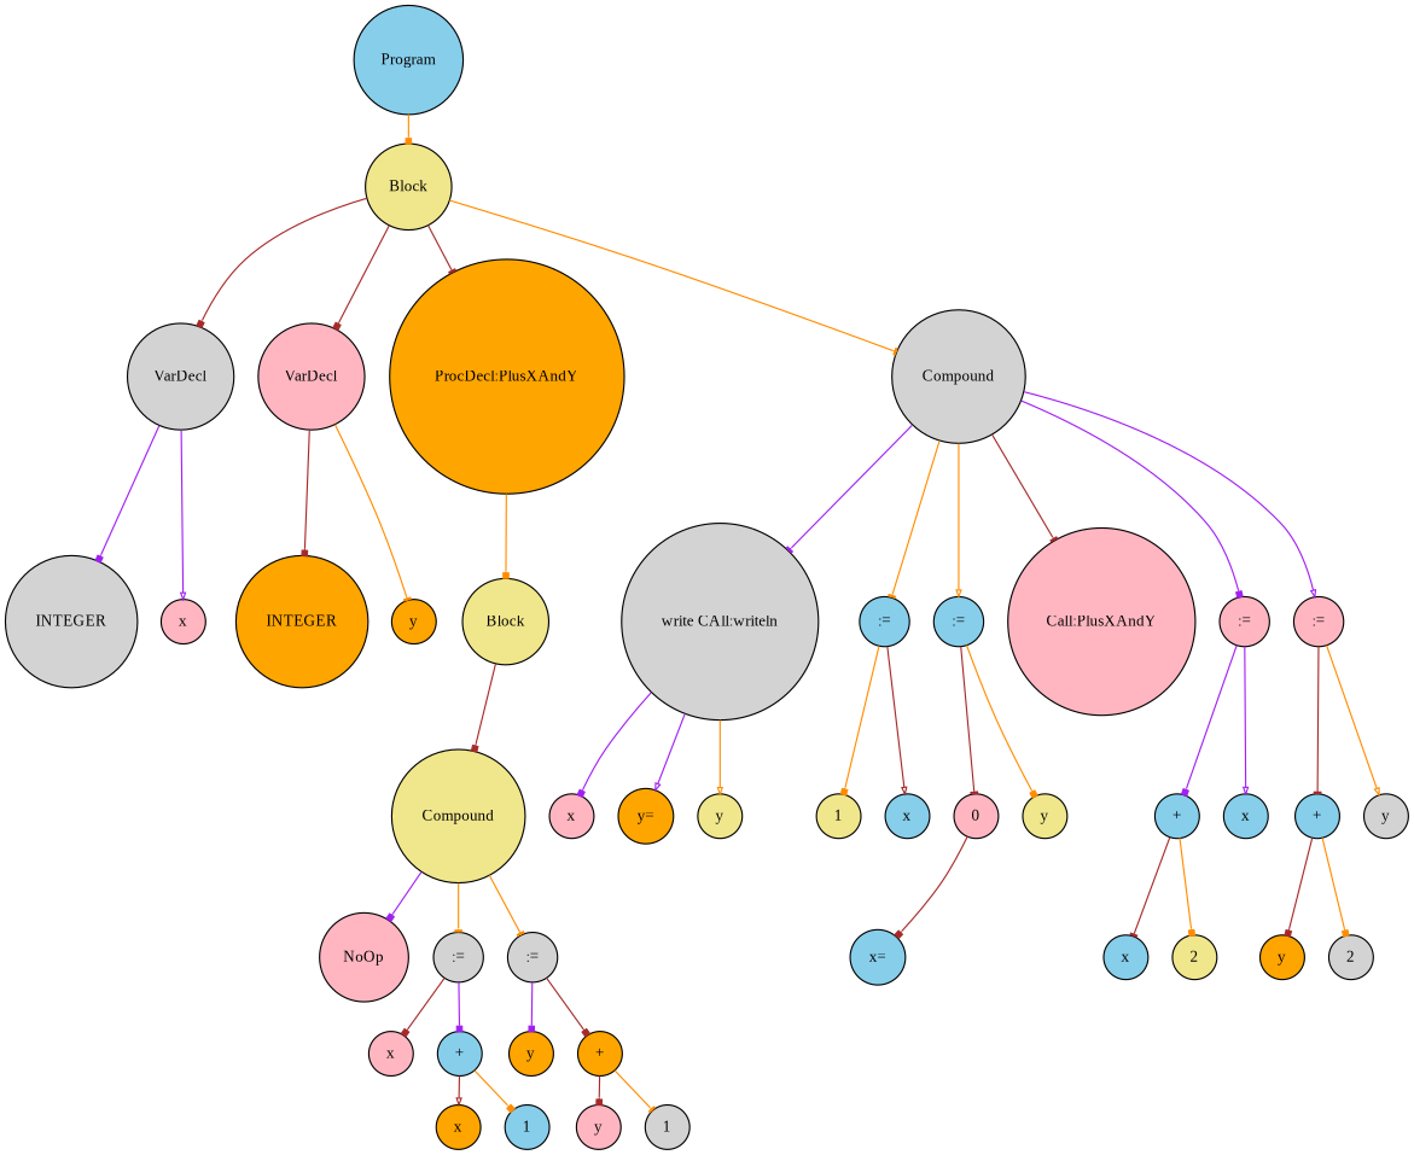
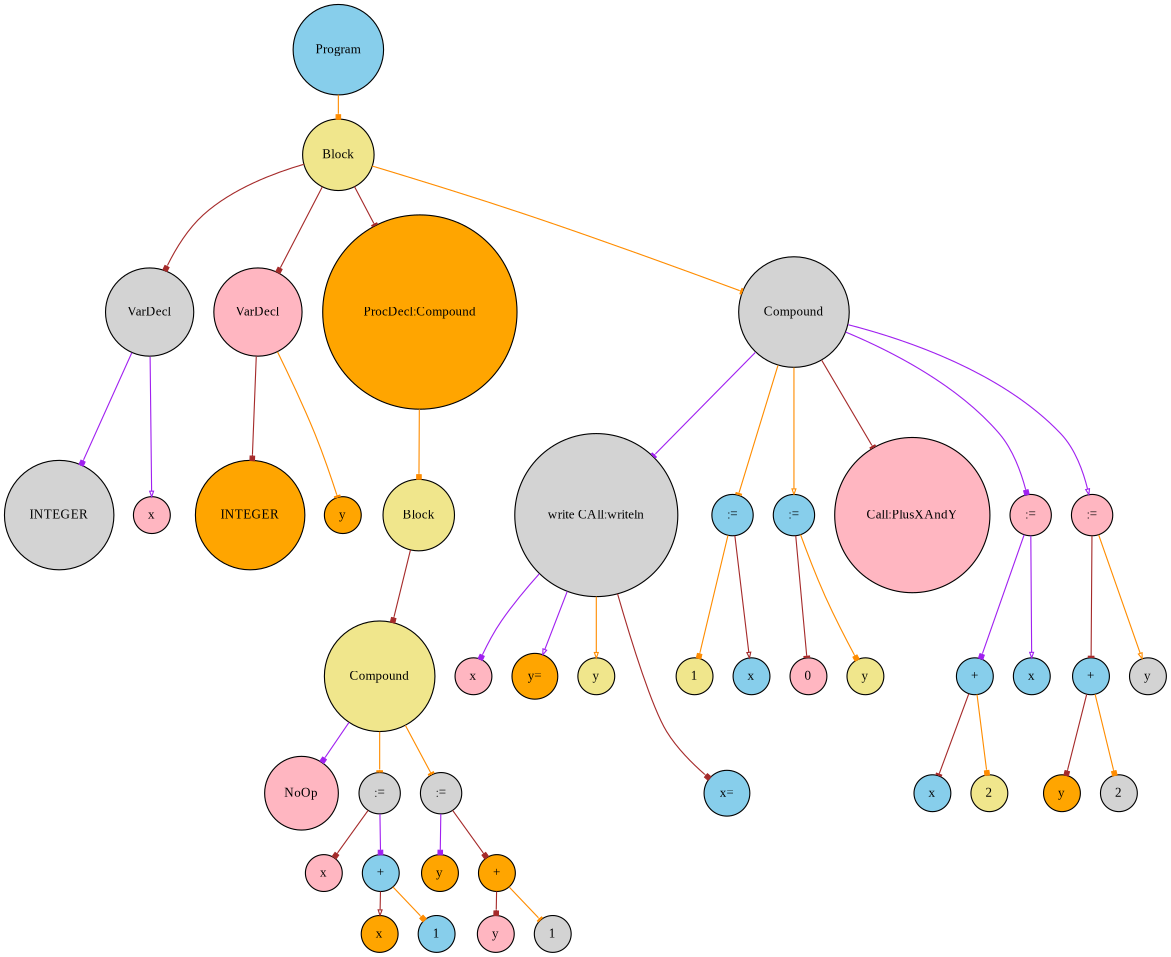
  digraph {
    fontname="Liberation Serif"
    ranksep=.3
    node [fillcolor=skyblue fontname="Liberation Serif" fontsize=12 shape=circle style=filled]
    edge [arrowhead=box arrowsize=.5 color=darkorange fontname="Liberation Serif"]
    n1 [height=.1 label=Program]
    n2 [fillcolor=khaki height=.1 label=Block]
    n3 [fillcolor=lightgrey height=.1 label=VarDecl]
    n4 [fillcolor=lightpink height=.1 label=VarDecl]
-   n5 [fillcolor=orange height=.1 label="ProcDecl:PlusXAndY"]
+   n5 [fillcolor=orange height=.1 label="ProcDecl:Compound"]
    n6 [fillcolor=lightgrey height=.1 label=Compound]
    n7 [fillcolor=lightpink height=.1 label=x]
    n8 [fillcolor=lightgrey height=.1 label=INTEGER]
    n9 [fillcolor=orange height=.1 label=y]
    n10 [fillcolor=orange height=.1 label=INTEGER]
    n11 [fillcolor=khaki height=.1 label=Block]
    n12 [height=.1 label=":="]
    n13 [height=.1 label=":="]
    n14 [fillcolor=lightpink height=.1 label="Call:PlusXAndY"]
    n15 [fillcolor=lightpink height=.1 label=":="]
    n16 [fillcolor=lightpink height=.1 label=":="]
    n17 [fillcolor=lightgrey height=.1 label="write CAll:writeln"]
    n18 [fillcolor=khaki height=.1 label=Compound]
    n19 [fillcolor=lightgrey height=.1 label=":="]
    n20 [fillcolor=lightgrey height=.1 label=":="]
    n21 [fillcolor=lightpink height=.1 label=NoOp]
    n22 [fillcolor=lightpink height=.1 label=x]
    n23 [height=.1 label="+"]
    n24 [fillcolor=orange height=.1 label=y]
    n25 [fillcolor=orange height=.1 label="+"]
    n26 [fillcolor=orange height=.1 label=x]
    n27 [height=.1 label=1]
    n28 [fillcolor=lightpink height=.1 label=y]
    n29 [fillcolor=lightgrey height=.1 label=1]
    n30 [height=.1 label=x]
    n31 [fillcolor=khaki height=.1 label=1]
    n32 [fillcolor=khaki height=.1 label=y]
    n33 [fillcolor=lightpink height=.1 label=0]
    n34 [height=.1 label=x]
    n35 [height=.1 label="+"]
    n36 [fillcolor=lightgrey height=.1 label=y]
    n37 [height=.1 label="+"]
    n38 [height=.1 label="x="]
    n39 [fillcolor=lightpink height=.1 label=x]
    n40 [fillcolor=orange height=.1 label="y="]
    n41 [fillcolor=khaki height=.1 label=y]
    n42 [height=.1 label=x]
    n43 [fillcolor=khaki height=.1 label=2]
    n44 [fillcolor=orange height=.1 label=y]
    n45 [fillcolor=lightgrey height=.1 label=2]
    n1 -> n2
    n2 -> n3 [color=brown]
    n2 -> n4 [color=brown]
    n2 -> n5 [arrowhead=tee color=brown]
    n2 -> n6 [arrowhead=tee]
    n3 -> n7 [arrowhead=onormal color=purple]
    n3 -> n8 [color=purple]
    n4 -> n9 [arrowhead=tee]
    n4 -> n10 [color=brown]
    n5 -> n11
    n6 -> n12 [arrowhead=tee]
    n6 -> n13 [arrowhead=onormal]
    n6 -> n14 [arrowhead=tee color=brown]
    n6 -> n15 [color=purple]
    n6 -> n16 [arrowhead=onormal color=purple]
    n6 -> n17 [arrowhead=tee color=purple]
    n11 -> n18 [color=brown]
    n12 -> n30 [arrowhead=onormal color=brown]
    n12 -> n31
    n13 -> n32
    n13 -> n33 [arrowhead=tee color=brown]
    n15 -> n34 [arrowhead=onormal color=purple]
    n15 -> n35 [color=purple]
    n16 -> n36 [arrowhead=onormal]
    n16 -> n37 [arrowhead=tee color=brown]
-   n33 -> n38 [color=brown]
+   n17 -> n38 [color=brown]
    n17 -> n39 [color=purple]
    n17 -> n40 [arrowhead=onormal color=purple]
    n17 -> n41 [arrowhead=onormal]
    n18 -> n19 [arrowhead=tee]
    n18 -> n20 [arrowhead=tee]
    n18 -> n21 [color=purple]
    n19 -> n22 [color=brown]
    n19 -> n23 [color=purple]
    n20 -> n24 [color=purple]
    n20 -> n25 [color=brown]
    n23 -> n26 [arrowhead=onormal color=brown]
    n23 -> n27
    n25 -> n28 [color=brown]
    n25 -> n29 [arrowhead=tee]
    n35 -> n42 [arrowhead=tee color=brown]
    n35 -> n43
    n37 -> n44 [color=brown]
    n37 -> n45
  }
